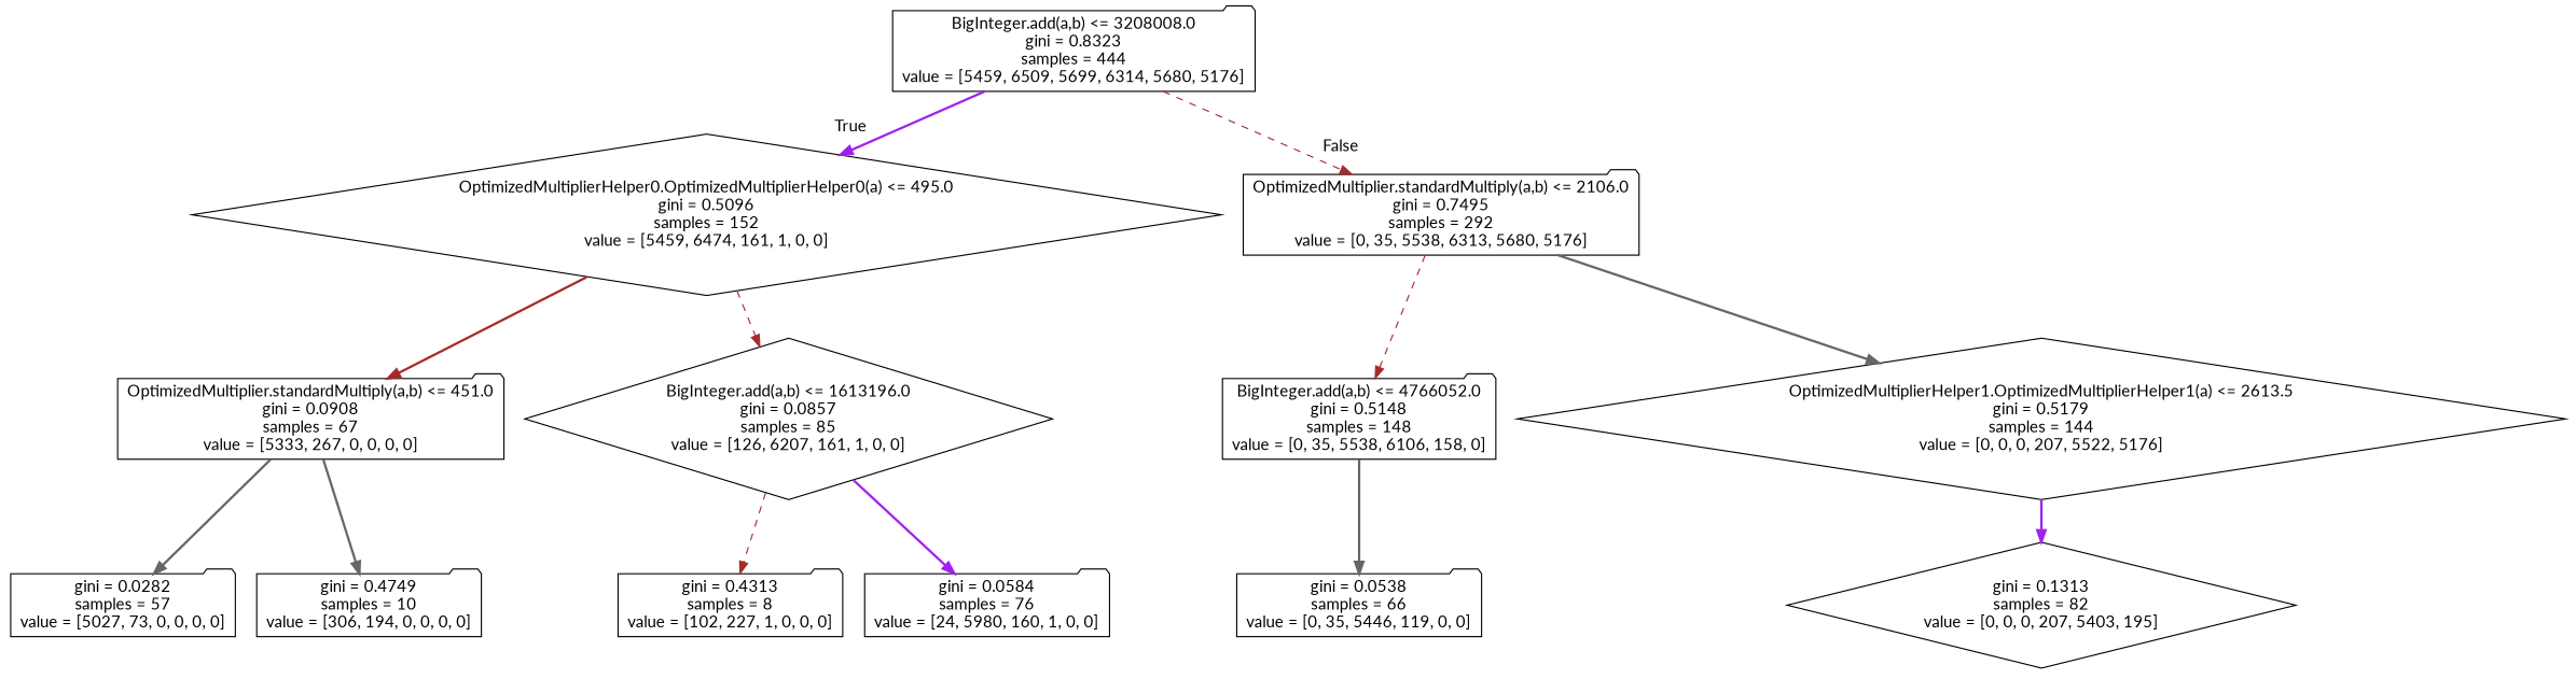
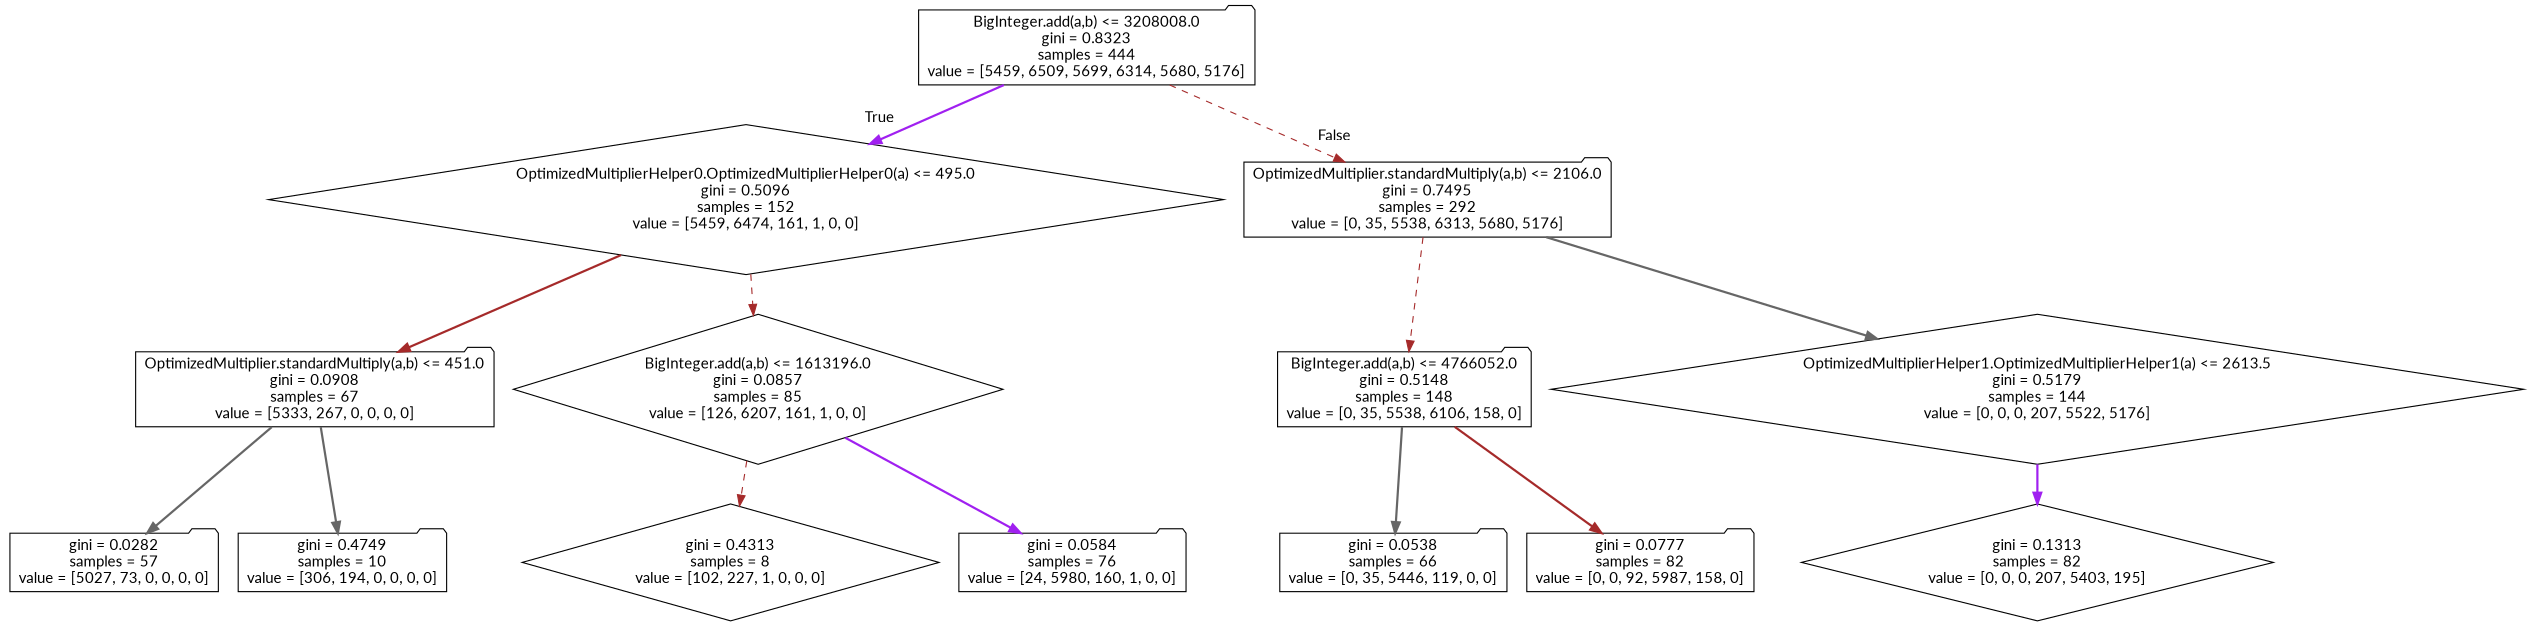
  digraph {
    fontname=Lato
    node [fontname=Lato shape=folder]
    edge [color=brown fontname=Lato style=bold]
    n1 [label="BigInteger.add(a,b) <= 3208008.0\ngini = 0.8323\nsamples = 444\nvalue = [5459, 6509, 5699, 6314, 5680, 5176]"]
    n2 [label="OptimizedMultiplierHelper0.OptimizedMultiplierHelper0(a) <= 495.0\ngini = 0.5096\nsamples = 152\nvalue = [5459, 6474, 161, 1, 0, 0]" shape=diamond]
    n3 [label="OptimizedMultiplier.standardMultiply(a,b) <= 2106.0\ngini = 0.7495\nsamples = 292\nvalue = [0, 35, 5538, 6313, 5680, 5176]"]
    n4 [label="OptimizedMultiplier.standardMultiply(a,b) <= 451.0\ngini = 0.0908\nsamples = 67\nvalue = [5333, 267, 0, 0, 0, 0]"]
    n5 [label="BigInteger.add(a,b) <= 1613196.0\ngini = 0.0857\nsamples = 85\nvalue = [126, 6207, 161, 1, 0, 0]" shape=diamond]
    n6 [label="BigInteger.add(a,b) <= 4766052.0\ngini = 0.5148\nsamples = 148\nvalue = [0, 35, 5538, 6106, 158, 0]"]
    n7 [label="OptimizedMultiplierHelper1.OptimizedMultiplierHelper1(a) <= 2613.5\ngini = 0.5179\nsamples = 144\nvalue = [0, 0, 0, 207, 5522, 5176]" shape=diamond]
    n8 [label="gini = 0.0282\nsamples = 57\nvalue = [5027, 73, 0, 0, 0, 0]"]
    n9 [label="gini = 0.4749\nsamples = 10\nvalue = [306, 194, 0, 0, 0, 0]"]
-   n10 [label="gini = 0.4313\nsamples = 8\nvalue = [102, 227, 1, 0, 0, 0]"]
+   n10 [label="gini = 0.4313\nsamples = 8\nvalue = [102, 227, 1, 0, 0, 0]" shape=diamond]
    n11 [label="gini = 0.0584\nsamples = 76\nvalue = [24, 5980, 160, 1, 0, 0]"]
    n12 [label="gini = 0.0538\nsamples = 66\nvalue = [0, 35, 5446, 119, 0, 0]"]
+   n13 [label="gini = 0.0777\nsamples = 82\nvalue = [0, 0, 92, 5987, 158, 0]"]
    n14 [label="gini = 0.1313\nsamples = 82\nvalue = [0, 0, 0, 207, 5403, 195]" shape=diamond]
    n1 -> n2 [color=purple headlabel=True labelangle=45 labeldistance=2.5]
    n1 -> n3 [headlabel=False labelangle=-45 labeldistance=2.5 style=dashed]
    n2 -> n4
    n2 -> n5 [style=dashed]
    n3 -> n6 [style=dashed]
    n3 -> n7 [color=gray40]
    n4 -> n8 [color=gray40]
    n4 -> n9 [color=gray40]
    n5 -> n10 [style=dashed]
    n5 -> n11 [color=purple]
    n6 -> n12 [color=gray40]
+   n6 -> n13
    n7 -> n14 [color=purple]
  }
